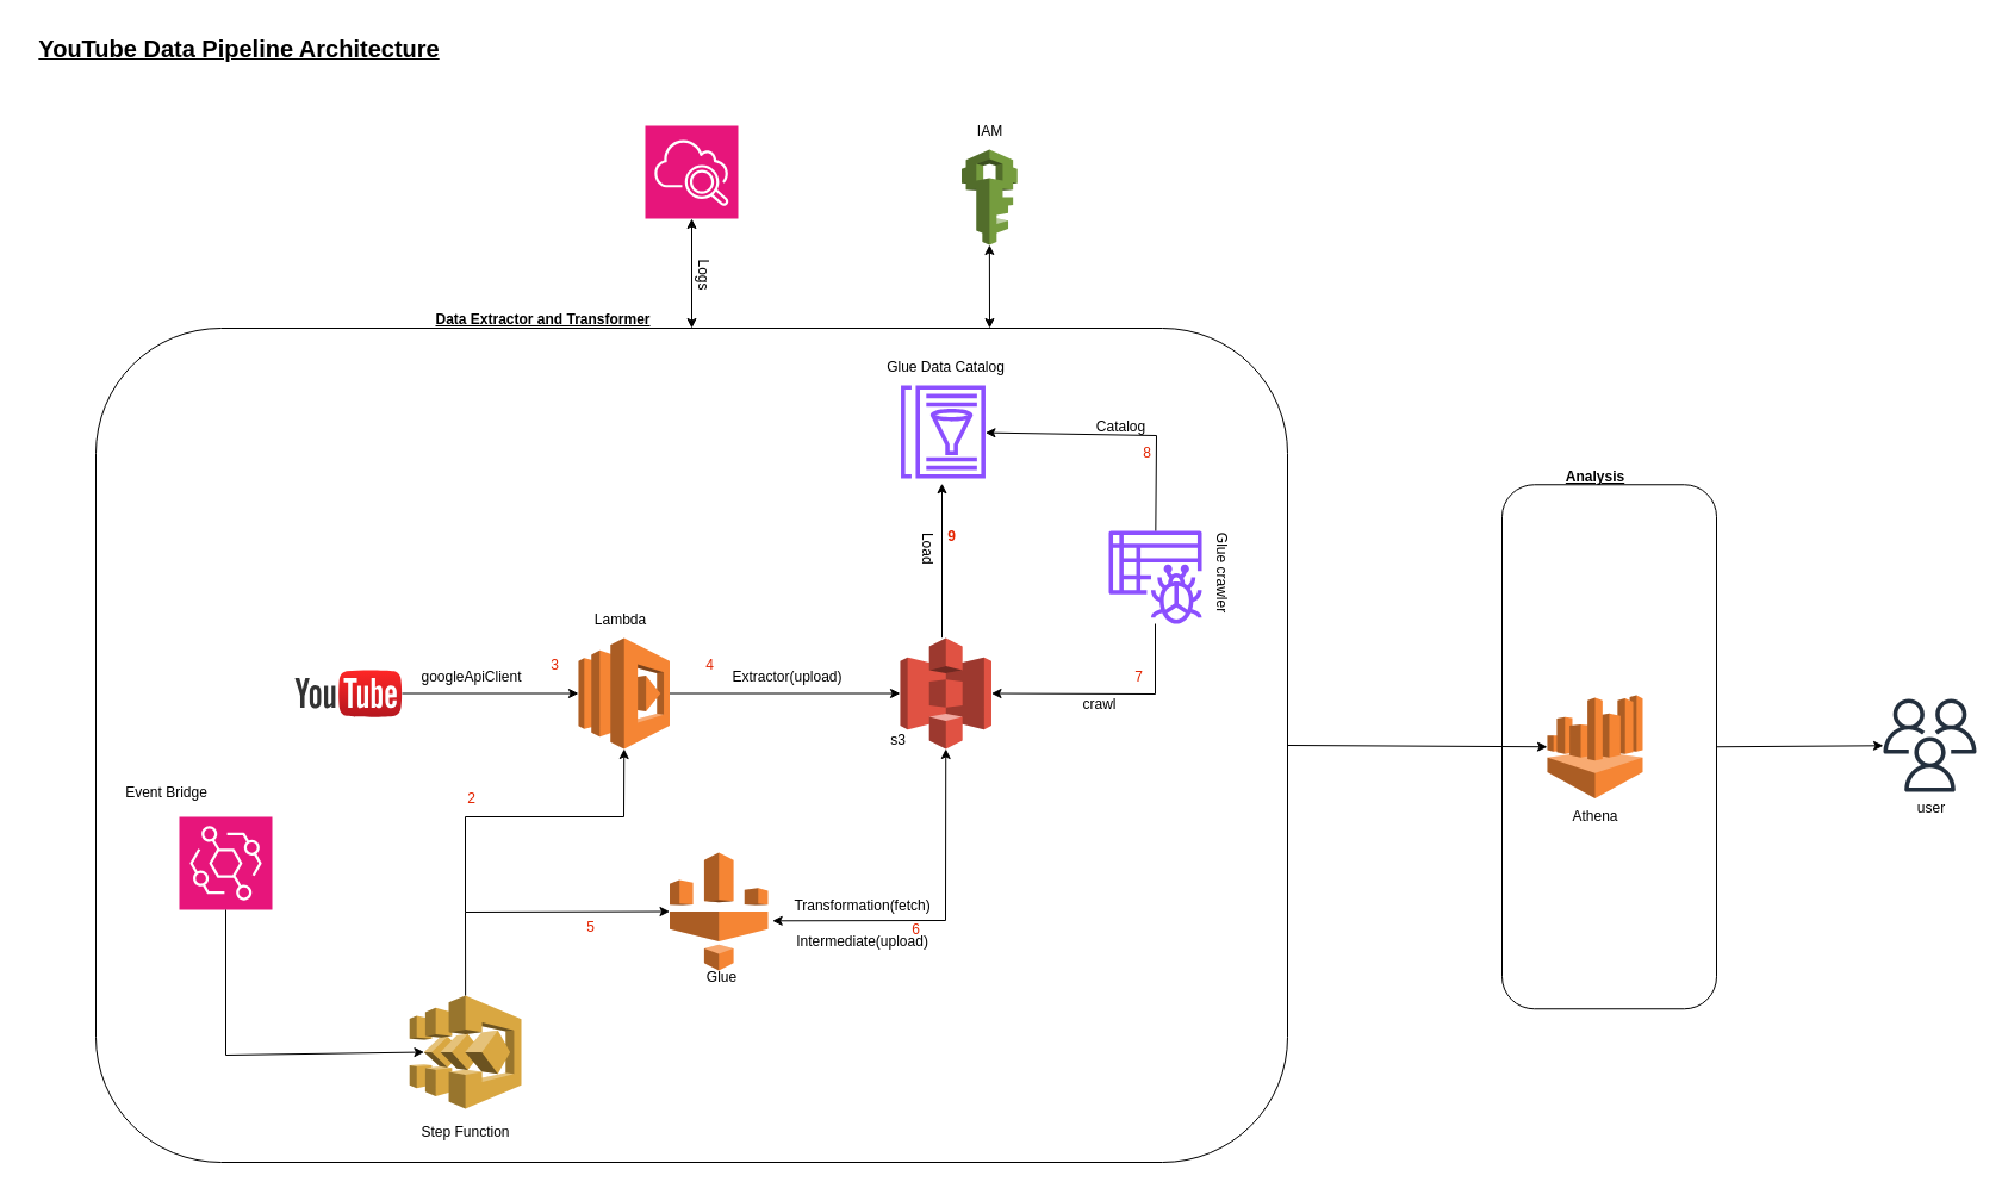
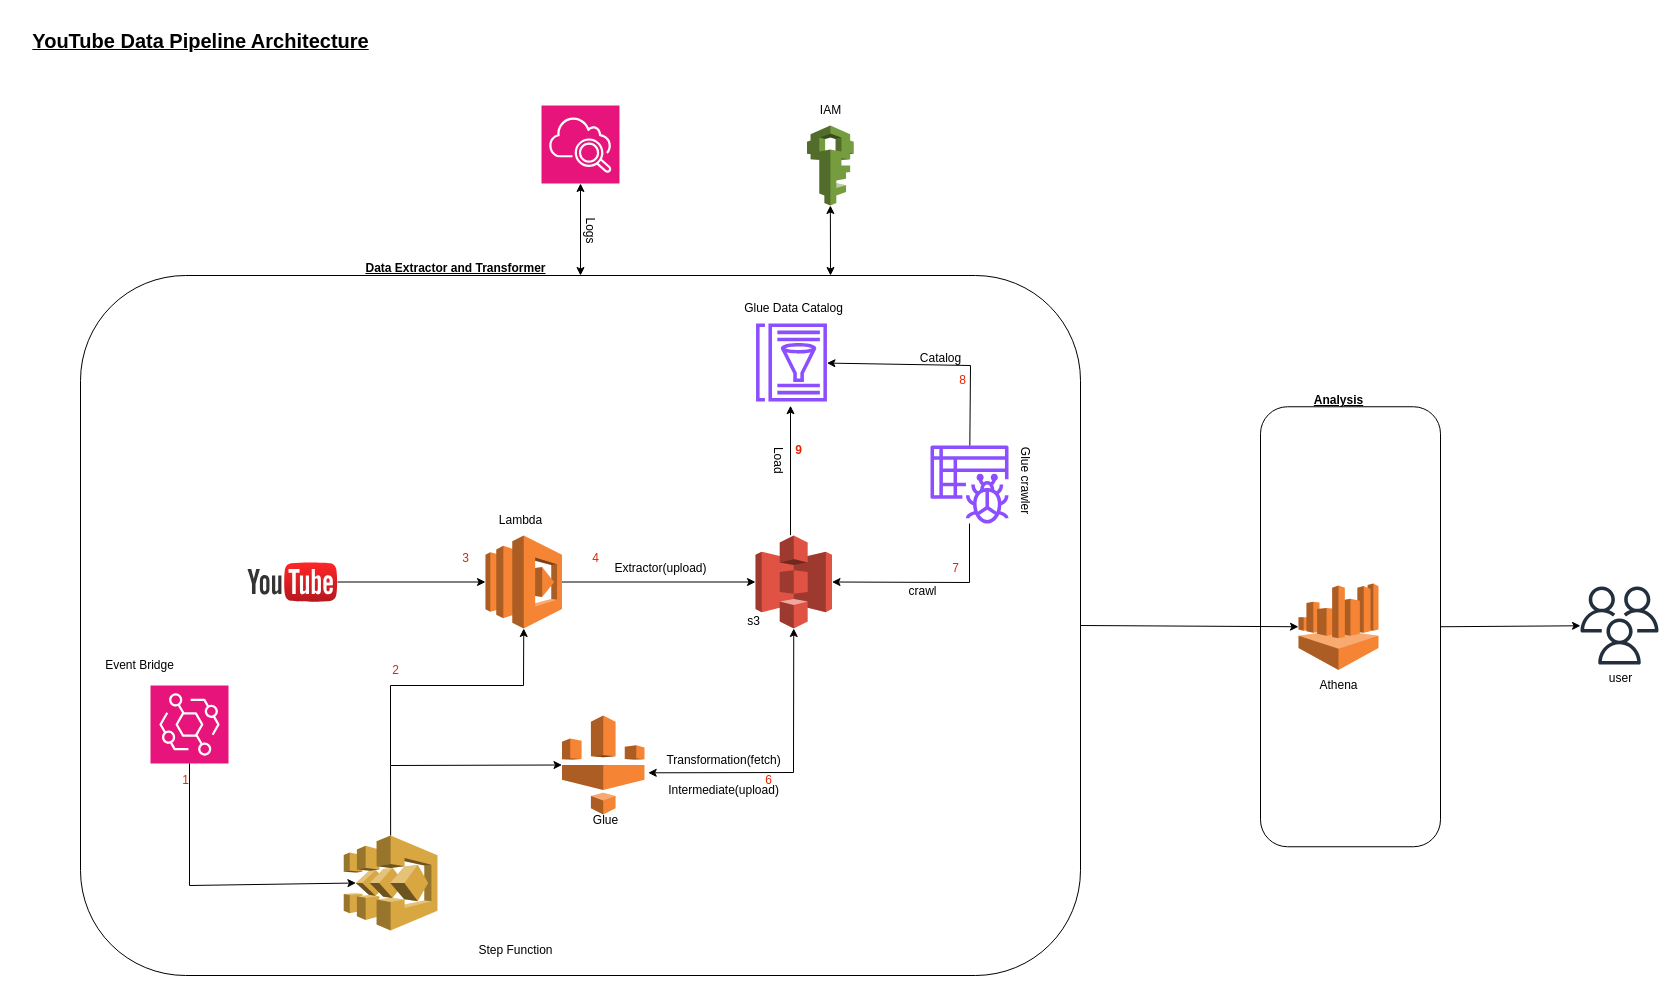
  <mxCell id="0" />
  <mxCell id="1" parent="0" />
  <mxCell id="2" value="" style="outlineConnect=0;dashed=0;verticalLabelPosition=bottom;verticalAlign=top;align=center;html=1;shape=mxgraph.aws3.s3;fillColor=#E05243;gradientColor=none;" parent="1" vertex="1"><mxGeometry x="755" y="535" width="76.5" height="93" as="geometry" /></mxCell>
  <mxCell id="3" value="" style="outlineConnect=0;dashed=0;verticalLabelPosition=bottom;verticalAlign=top;align=center;html=1;shape=mxgraph.aws3.glue;fillColor=#F58534;gradientColor=none;" parent="1" vertex="1"><mxGeometry x="561.5" y="715" width="82.5" height="99" as="geometry" /></mxCell>
  <mxCell id="4" value="" style="sketch=0;outlineConnect=0;fontColor=#232F3E;gradientColor=none;fillColor=#8C4FFF;strokeColor=none;dashed=0;verticalLabelPosition=bottom;verticalAlign=top;align=center;html=1;fontSize=12;fontStyle=0;aspect=fixed;pointerEvents=1;shape=mxgraph.aws4.glue_data_catalog;" parent="1" vertex="1"><mxGeometry x="755" y="323" width="72" height="78" as="geometry" /></mxCell>
  <mxCell id="5" value="" style="outlineConnect=0;dashed=0;verticalLabelPosition=bottom;verticalAlign=top;align=center;html=1;shape=mxgraph.aws3.lambda;fillColor=#F58534;gradientColor=none;" parent="1" vertex="1"><mxGeometry x="485" y="535" width="76.5" height="93" as="geometry" /></mxCell>
  <mxCell id="6" value="" style="sketch=0;points=[[0,0,0],[0.25,0,0],[0.5,0,0],[0.75,0,0],[1,0,0],[0,1,0],[0.25,1,0],[0.5,1,0],[0.75,1,0],[1,1,0],[0,0.25,0],[0,0.5,0],[0,0.75,0],[1,0.25,0],[1,0.5,0],[1,0.75,0]];points=[[0,0,0],[0.25,0,0],[0.5,0,0],[0.75,0,0],[1,0,0],[0,1,0],[0.25,1,0],[0.5,1,0],[0.75,1,0],[1,1,0],[0,0.25,0],[0,0.5,0],[0,0.75,0],[1,0.25,0],[1,0.5,0],[1,0.75,0]];outlineConnect=0;fontColor=#232F3E;fillColor=#E7157B;strokeColor=#ffffff;dashed=0;verticalLabelPosition=bottom;verticalAlign=top;align=center;html=1;fontSize=12;fontStyle=0;aspect=fixed;shape=mxgraph.aws4.resourceIcon;resIcon=mxgraph.aws4.cloudwatch_2;" parent="1" vertex="1"><mxGeometry x="541" y="105" width="78" height="78" as="geometry" /></mxCell>
  <mxCell id="7" value="" style="outlineConnect=0;dashed=0;verticalLabelPosition=bottom;verticalAlign=top;align=center;html=1;shape=mxgraph.aws3.athena;fillColor=#F58534;gradientColor=none;" parent="1" vertex="1"><mxGeometry x="1298" y="583" width="80" height="86.5" as="geometry" /></mxCell>
  <mxCell id="8" value="s3" style="text;html=1;align=center;verticalAlign=middle;resizable=0;points=[];autosize=1;strokeColor=none;fillColor=none;" parent="1" vertex="1"><mxGeometry x="733.25" y="606" width="40" height="30" as="geometry" /></mxCell>
  <mxCell id="9" value="Glue" style="text;html=1;align=center;verticalAlign=middle;resizable=0;points=[];autosize=1;strokeColor=none;fillColor=none;" parent="1" vertex="1"><mxGeometry x="580" y="805" width="50" height="30" as="geometry" /></mxCell>
  <mxCell id="10" value="Athena" style="text;html=1;align=center;verticalAlign=middle;resizable=0;points=[];autosize=1;strokeColor=none;fillColor=none;" parent="1" vertex="1"><mxGeometry x="1308" y="669.5" width="60" height="30" as="geometry" /></mxCell>
  <mxCell id="11" value="Glue Data Catalog" style="text;html=1;align=center;verticalAlign=middle;resizable=0;points=[];autosize=1;strokeColor=none;fillColor=none;" parent="1" vertex="1"><mxGeometry x="733.25" y="293" width="120" height="30" as="geometry" /></mxCell>
  <mxCell id="12" value="" style="outlineConnect=0;dashed=0;verticalLabelPosition=bottom;verticalAlign=top;align=center;html=1;shape=mxgraph.aws3.iam;fillColor=#759C3E;gradientColor=none;" parent="1" vertex="1"><mxGeometry x="806.5" y="125" width="46.75" height="80" as="geometry" /></mxCell>
  <mxCell id="13" value="IAM" style="text;html=1;align=center;verticalAlign=middle;resizable=0;points=[];autosize=1;strokeColor=none;fillColor=none;" parent="1" vertex="1"><mxGeometry x="809.88" y="95" width="40" height="30" as="geometry" /></mxCell>
  <mxCell id="14" value="Lambda" style="text;html=1;align=center;verticalAlign=middle;resizable=0;points=[];autosize=1;strokeColor=none;fillColor=none;" parent="1" vertex="1"><mxGeometry x="485" y="505" width="70" height="30" as="geometry" /></mxCell>
  <mxCell id="15" value="" style="rounded=1;whiteSpace=wrap;html=1;fillColor=none;" parent="1" vertex="1"><mxGeometry x="80" y="275" width="1000" height="700" as="geometry" /></mxCell>
  <mxCell id="16" value="" style="dashed=0;outlineConnect=0;html=1;align=center;labelPosition=center;verticalLabelPosition=bottom;verticalAlign=top;shape=mxgraph.weblogos.youtube;fillColor=#FF2626;gradientColor=#B5171F" parent="1" vertex="1"><mxGeometry x="247" y="561.5" width="90" height="40" as="geometry" /></mxCell>
  <mxCell id="17" value="" style="endArrow=classic;html=1;rounded=0;entryX=0;entryY=0.5;entryDx=0;entryDy=0;entryPerimeter=0;" parent="1" source="16" target="5" edge="1"><mxGeometry width="50" height="50" relative="1" as="geometry"><mxPoint x="415" y="582" as="sourcePoint" /><mxPoint x="475" y="582" as="targetPoint" /></mxGeometry></mxCell>
- <mxCell id="18" value="googleApiClient" style="text;html=1;align=center;verticalAlign=middle;resizable=0;points=[];autosize=1;strokeColor=none;fillColor=none;" parent="1" vertex="1"><mxGeometry x="340" y="553" width="110" height="30" as="geometry" /></mxCell>
  <mxCell id="19" value="" style="endArrow=classic;html=1;rounded=0;entryX=0;entryY=0.5;entryDx=0;entryDy=0;entryPerimeter=0;exitX=1;exitY=0.5;exitDx=0;exitDy=0;exitPerimeter=0;" parent="1" source="5" target="2" edge="1"><mxGeometry width="50" height="50" relative="1" as="geometry"><mxPoint x="539" y="514" as="sourcePoint" /><mxPoint x="687" y="514" as="targetPoint" /></mxGeometry></mxCell>
  <mxCell id="20" value="Extractor(upload)" style="text;html=1;align=center;verticalAlign=middle;resizable=0;points=[];autosize=1;strokeColor=none;fillColor=none;" parent="1" vertex="1"><mxGeometry x="600" y="553" width="120" height="30" as="geometry" /></mxCell>
  <mxCell id="21" value="" style="endArrow=classic;startArrow=classic;html=1;rounded=0;exitX=1.045;exitY=0.579;exitDx=0;exitDy=0;exitPerimeter=0;entryX=0.5;entryY=1;entryDx=0;entryDy=0;entryPerimeter=0;" parent="1" source="3" target="2" edge="1"><mxGeometry width="50" height="50" relative="1" as="geometry"><mxPoint x="700" y="789" as="sourcePoint" /><mxPoint x="793" y="735" as="targetPoint" /><Array as="points"><mxPoint x="793" y="772" /></Array></mxGeometry></mxCell>
  <mxCell id="22" value="Transformation(fetch)" style="text;html=1;align=center;verticalAlign=middle;resizable=0;points=[];autosize=1;strokeColor=none;fillColor=none;" parent="1" vertex="1"><mxGeometry x="653.25" y="745" width="140" height="30" as="geometry" /></mxCell>
  <mxCell id="23" value="Intermediate(upload)" style="text;html=1;align=center;verticalAlign=middle;resizable=0;points=[];autosize=1;strokeColor=none;fillColor=none;" parent="1" vertex="1"><mxGeometry x="658.25" y="775" width="130" height="30" as="geometry" /></mxCell>
  <mxCell id="24" value="&lt;b&gt;&lt;u&gt;Data Extractor and Transformer&lt;/u&gt;&lt;/b&gt;" style="text;html=1;align=center;verticalAlign=middle;resizable=0;points=[];autosize=1;strokeColor=none;fillColor=none;" parent="1" vertex="1"><mxGeometry x="355" y="253" width="200" height="30" as="geometry" /></mxCell>
  <mxCell id="25" value="" style="endArrow=classic;startArrow=classic;html=1;rounded=0;entryX=0.5;entryY=1;entryDx=0;entryDy=0;entryPerimeter=0;exitX=0.5;exitY=0;exitDx=0;exitDy=0;" parent="1" source="15" target="6" edge="1"><mxGeometry width="50" height="50" relative="1" as="geometry"><mxPoint x="795" y="185" as="sourcePoint" /><mxPoint x="665" y="335" as="targetPoint" /></mxGeometry></mxCell>
  <mxCell id="26" value="" style="endArrow=classic;startArrow=classic;html=1;rounded=0;entryX=0.5;entryY=1;entryDx=0;entryDy=0;entryPerimeter=0;exitX=0.75;exitY=0;exitDx=0;exitDy=0;" parent="1" source="15" target="12" edge="1"><mxGeometry width="50" height="50" relative="1" as="geometry"><mxPoint x="650" y="295" as="sourcePoint" /><mxPoint x="650" y="83" as="targetPoint" /></mxGeometry></mxCell>
  <mxCell id="27" value="" style="endArrow=classic;html=1;rounded=0;entryX=0;entryY=0.5;entryDx=0;entryDy=0;entryPerimeter=0;exitX=1;exitY=0.5;exitDx=0;exitDy=0;" parent="1" source="15" target="7" edge="1"><mxGeometry width="50" height="50" relative="1" as="geometry"><mxPoint x="1065" y="555" as="sourcePoint" /><mxPoint x="1115" y="505" as="targetPoint" /></mxGeometry></mxCell>
  <mxCell id="28" value="" style="rounded=1;whiteSpace=wrap;html=1;fillColor=none;" parent="1" vertex="1"><mxGeometry x="1260" y="406.25" width="180" height="440" as="geometry" /></mxCell>
  <mxCell id="29" value="&lt;b&gt;&lt;u&gt;Analysis&lt;/u&gt;&lt;/b&gt;" style="text;html=1;align=center;verticalAlign=middle;resizable=0;points=[];autosize=1;strokeColor=none;fillColor=none;" parent="1" vertex="1"><mxGeometry x="1303" y="385" width="70" height="30" as="geometry" /></mxCell>
  <mxCell id="30" value="" style="outlineConnect=0;dashed=0;verticalLabelPosition=bottom;verticalAlign=top;align=center;html=1;shape=mxgraph.aws3.step_functions;fillColor=#D9A741;gradientColor=none;" parent="1" vertex="1"><mxGeometry x="343.25" y="835" width="93.75" height="95" as="geometry" /></mxCell>
- <mxCell id="31" value="Step Function" style="text;html=1;align=center;verticalAlign=middle;resizable=0;points=[];autosize=1;strokeColor=none;fillColor=none;" parent="1" vertex="1"><mxGeometry x="340" y="935" width="100" height="30" as="geometry" /></mxCell>
+ <mxCell id="31" value="Step Function" style="text;html=1;align=center;verticalAlign=middle;resizable=0;points=[];autosize=1;strokeColor=none;fillColor=none;" parent="1" vertex="1"><mxGeometry x="465" y="935" width="100" height="30" as="geometry" /></mxCell>
  <mxCell id="32" value="&lt;b&gt;&lt;u&gt;&lt;font style=&quot;font-size: 20px;&quot;&gt;YouTube Data Pipeline Architecture&lt;/font&gt;&lt;/u&gt;&lt;/b&gt;" style="text;html=1;align=center;verticalAlign=middle;resizable=0;points=[];autosize=1;strokeColor=none;fillColor=none;" parent="1" vertex="1"><mxGeometry x="20" y="20" width="360" height="40" as="geometry" /></mxCell>
  <mxCell id="33" value="" style="endArrow=classic;html=1;rounded=0;exitX=0.5;exitY=0;exitDx=0;exitDy=0;exitPerimeter=0;entryX=0;entryY=0.5;entryDx=0;entryDy=0;entryPerimeter=0;" parent="1" source="30" target="3" edge="1"><mxGeometry width="50" height="50" relative="1" as="geometry"><mxPoint x="380.75" y="795" as="sourcePoint" /><mxPoint x="520" y="815" as="targetPoint" /><Array as="points"><mxPoint x="390" y="765" /></Array></mxGeometry></mxCell>
  <mxCell id="34" value="" style="endArrow=classic;html=1;rounded=0;entryX=0.5;entryY=1;entryDx=0;entryDy=0;entryPerimeter=0;" parent="1" target="5" edge="1"><mxGeometry width="50" height="50" relative="1" as="geometry"><mxPoint x="390" y="765" as="sourcePoint" /><mxPoint x="1210" y="635" as="targetPoint" /><Array as="points"><mxPoint x="390" y="685" /><mxPoint x="523" y="685" /></Array></mxGeometry></mxCell>
  <mxCell id="35" value="" style="sketch=0;points=[[0,0,0],[0.25,0,0],[0.5,0,0],[0.75,0,0],[1,0,0],[0,1,0],[0.25,1,0],[0.5,1,0],[0.75,1,0],[1,1,0],[0,0.25,0],[0,0.5,0],[0,0.75,0],[1,0.25,0],[1,0.5,0],[1,0.75,0]];outlineConnect=0;fontColor=#232F3E;fillColor=#E7157B;strokeColor=#ffffff;dashed=0;verticalLabelPosition=bottom;verticalAlign=top;align=center;html=1;fontSize=12;fontStyle=0;aspect=fixed;shape=mxgraph.aws4.resourceIcon;resIcon=mxgraph.aws4.eventbridge;" parent="1" vertex="1"><mxGeometry x="150" y="685" width="78" height="78" as="geometry" /></mxCell>
  <mxCell id="36" value="" style="endArrow=classic;html=1;rounded=0;exitX=0.5;exitY=1;exitDx=0;exitDy=0;exitPerimeter=0;entryX=0.13;entryY=0.5;entryDx=0;entryDy=0;entryPerimeter=0;" parent="1" source="35" target="30" edge="1"><mxGeometry width="50" height="50" relative="1" as="geometry"><mxPoint x="120" y="765" as="sourcePoint" /><mxPoint x="180" y="855" as="targetPoint" /><Array as="points"><mxPoint x="189" y="885" /></Array></mxGeometry></mxCell>
  <mxCell id="37" value="Event Bridge" style="text;html=1;align=center;verticalAlign=middle;resizable=0;points=[];autosize=1;strokeColor=none;fillColor=none;" parent="1" vertex="1"><mxGeometry x="94" y="649.5" width="90" height="30" as="geometry" /></mxCell>
+ <mxCell id="38" value="&lt;font color=&quot;#e32400&quot;&gt;1&lt;/font&gt;" style="text;html=1;align=center;verticalAlign=middle;resizable=0;points=[];autosize=1;strokeColor=none;fillColor=none;" vertex="1" parent="1"><mxGeometry x="170" y="764.75" width="30" height="30" as="geometry" /></mxCell>
  <mxCell id="39" value="&lt;font color=&quot;#e32400&quot;&gt;2&lt;/font&gt;" style="text;html=1;align=center;verticalAlign=middle;resizable=0;points=[];autosize=1;strokeColor=none;fillColor=none;" vertex="1" parent="1"><mxGeometry x="380" y="655" width="30" height="30" as="geometry" /></mxCell>
  <mxCell id="40" value="&lt;font color=&quot;#e32400&quot;&gt;3&lt;/font&gt;" style="text;html=1;align=center;verticalAlign=middle;resizable=0;points=[];autosize=1;strokeColor=none;fillColor=none;" vertex="1" parent="1"><mxGeometry x="450" y="542.75" width="30" height="30" as="geometry" /></mxCell>
  <mxCell id="41" value="&lt;font color=&quot;#e32400&quot;&gt;4&lt;/font&gt;" style="text;html=1;align=center;verticalAlign=middle;resizable=0;points=[];autosize=1;strokeColor=none;fillColor=none;" vertex="1" parent="1"><mxGeometry x="580" y="542.75" width="30" height="30" as="geometry" /></mxCell>
- <mxCell id="42" value="&lt;font color=&quot;#e32400&quot;&gt;5&lt;/font&gt;" style="text;html=1;align=center;verticalAlign=middle;resizable=0;points=[];autosize=1;strokeColor=none;fillColor=none;" vertex="1" parent="1"><mxGeometry x="480" y="763" width="30" height="30" as="geometry" /></mxCell>
  <mxCell id="43" value="&lt;font color=&quot;#e32400&quot;&gt;6&lt;/font&gt;" style="text;html=1;align=center;verticalAlign=middle;resizable=0;points=[];autosize=1;strokeColor=none;fillColor=none;" vertex="1" parent="1"><mxGeometry x="753.25" y="764.75" width="30" height="30" as="geometry" /></mxCell>
  <mxCell id="44" value="&lt;font color=&quot;#e32400&quot;&gt;&lt;b&gt;9&lt;/b&gt;&lt;/font&gt;" style="text;html=1;align=center;verticalAlign=middle;resizable=0;points=[];autosize=1;strokeColor=none;fillColor=none;" vertex="1" parent="1"><mxGeometry x="783.25" y="435" width="30" height="30" as="geometry" /></mxCell>
  <mxCell id="45" value="&lt;font color=&quot;#e32400&quot;&gt;8&lt;/font&gt;" style="text;html=1;align=center;verticalAlign=middle;resizable=0;points=[];autosize=1;strokeColor=none;fillColor=none;" vertex="1" parent="1"><mxGeometry x="947" y="365" width="30" height="30" as="geometry" /></mxCell>
  <mxCell id="46" value="Logs" style="text;html=1;align=center;verticalAlign=middle;resizable=0;points=[];autosize=1;strokeColor=none;fillColor=none;rotation=90;" vertex="1" parent="1"><mxGeometry x="565" y="215" width="50" height="30" as="geometry" /></mxCell>
  <mxCell id="47" value="" style="sketch=0;outlineConnect=0;fontColor=#232F3E;gradientColor=none;fillColor=#8C4FFF;strokeColor=none;dashed=0;verticalLabelPosition=bottom;verticalAlign=top;align=center;html=1;fontSize=12;fontStyle=0;aspect=fixed;pointerEvents=1;shape=mxgraph.aws4.glue_crawlers;" vertex="1" parent="1"><mxGeometry x="930" y="445" width="78" height="78" as="geometry" /></mxCell>
  <mxCell id="48" value="" style="endArrow=classic;html=1;rounded=0;entryX=1;entryY=0.5;entryDx=0;entryDy=0;entryPerimeter=0;" edge="1" parent="1" source="47" target="2"><mxGeometry width="50" height="50" relative="1" as="geometry"><mxPoint x="990" y="595" as="sourcePoint" /><mxPoint x="970" y="591.5" as="targetPoint" /><Array as="points"><mxPoint x="969" y="582" /></Array></mxGeometry></mxCell>
  <mxCell id="49" value="crawl" style="text;html=1;align=center;verticalAlign=middle;resizable=0;points=[];autosize=1;strokeColor=none;fillColor=none;" vertex="1" parent="1"><mxGeometry x="897" y="576" width="50" height="30" as="geometry" /></mxCell>
  <mxCell id="50" value="Glue crawler" style="text;html=1;align=center;verticalAlign=middle;resizable=0;points=[];autosize=1;strokeColor=none;fillColor=none;rotation=90;" vertex="1" parent="1"><mxGeometry x="980" y="465" width="90" height="30" as="geometry" /></mxCell>
  <mxCell id="51" value="" style="endArrow=classic;html=1;rounded=0;" edge="1" parent="1" source="47" target="4"><mxGeometry width="50" height="50" relative="1" as="geometry"><mxPoint x="980" y="405" as="sourcePoint" /><mxPoint x="1030" y="325" as="targetPoint" /><Array as="points"><mxPoint x="970" y="365" /></Array></mxGeometry></mxCell>
  <mxCell id="52" value="Catalog" style="text;html=1;align=center;verticalAlign=middle;resizable=0;points=[];autosize=1;strokeColor=none;fillColor=none;" vertex="1" parent="1"><mxGeometry x="910" y="343" width="60" height="30" as="geometry" /></mxCell>
  <mxCell id="53" value="&lt;font color=&quot;#e32400&quot;&gt;7&lt;/font&gt;" style="text;html=1;align=center;verticalAlign=middle;resizable=0;points=[];autosize=1;strokeColor=none;fillColor=none;" vertex="1" parent="1"><mxGeometry x="940" y="553" width="30" height="30" as="geometry" /></mxCell>
  <mxCell id="54" value="Load" style="text;html=1;align=center;verticalAlign=middle;resizable=0;points=[];autosize=1;strokeColor=none;fillColor=none;rotation=90;" vertex="1" parent="1"><mxGeometry x="753.25" y="445" width="50" height="30" as="geometry" /></mxCell>
  <mxCell id="55" value="" style="endArrow=classic;html=1;rounded=0;entryX=0.71;entryY=0.186;entryDx=0;entryDy=0;entryPerimeter=0;exitX=0.71;exitY=0.371;exitDx=0;exitDy=0;exitPerimeter=0;" edge="1" parent="1" source="15" target="15"><mxGeometry width="50" height="50" relative="1" as="geometry"><mxPoint x="740" y="535" as="sourcePoint" /><mxPoint x="790" y="485" as="targetPoint" /></mxGeometry></mxCell>
  <mxCell id="56" value="" style="sketch=0;outlineConnect=0;fontColor=#232F3E;gradientColor=none;fillColor=#232F3D;strokeColor=none;dashed=0;verticalLabelPosition=bottom;verticalAlign=top;align=center;html=1;fontSize=12;fontStyle=0;aspect=fixed;pointerEvents=1;shape=mxgraph.aws4.users;" vertex="1" parent="1"><mxGeometry x="1580" y="586" width="78" height="78" as="geometry" /></mxCell>
  <mxCell id="57" value="" style="endArrow=classic;html=1;rounded=0;exitX=1;exitY=0.5;exitDx=0;exitDy=0;" edge="1" parent="1" source="28" target="56"><mxGeometry width="50" height="50" relative="1" as="geometry"><mxPoint x="1150" y="535" as="sourcePoint" /><mxPoint x="1200" y="485" as="targetPoint" /></mxGeometry></mxCell>
  <mxCell id="58" value="user" style="text;html=1;align=center;verticalAlign=middle;resizable=0;points=[];autosize=1;strokeColor=none;fillColor=none;" vertex="1" parent="1"><mxGeometry x="1595" y="663" width="50" height="30" as="geometry" /></mxCell>
